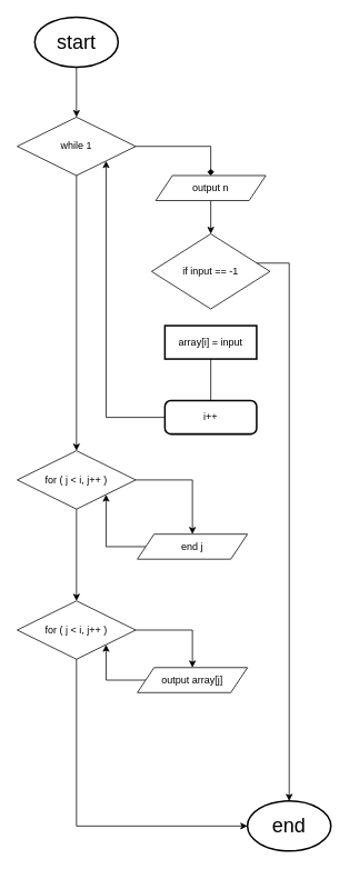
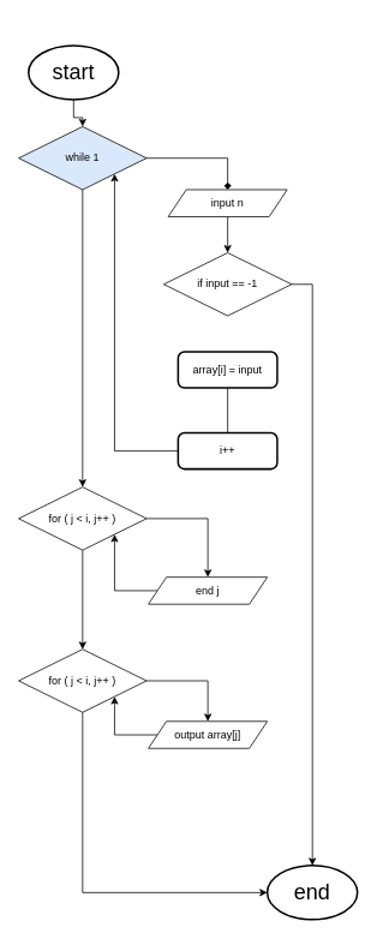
  <mxCell id="0" />
  <mxCell id="1" parent="0" />
  <mxCell id="2" style="edgeStyle=orthogonalEdgeStyle;rounded=0;orthogonalLoop=1;jettySize=auto;html=1;entryX=0.5;entryY=0;entryDx=0;entryDy=0;" edge="1" parent="1" source="3" target="9"><mxGeometry relative="1" as="geometry" /></mxCell>
- <mxCell id="3" value="&lt;font style=&quot;font-size: 24px;&quot;&gt;start&lt;/font&gt;" style="strokeWidth=2;html=1;shape=mxgraph.flowchart.start_1;whiteSpace=wrap;" vertex="1" parent="1"><mxGeometry x="41" y="20" width="100" height="60" as="geometry" /></mxCell>
+ <mxCell id="3" value="&lt;font style=&quot;font-size: 24px;&quot;&gt;start&lt;/font&gt;" style="strokeWidth=2;html=1;shape=mxgraph.flowchart.start_1;whiteSpace=wrap;" vertex="1" parent="1"><mxGeometry x="31" y="50" width="100" height="60" as="geometry" /></mxCell>
  <mxCell id="4" value="&lt;font style=&quot;font-size: 24px;&quot;&gt;end&lt;/font&gt;" style="strokeWidth=2;html=1;shape=mxgraph.flowchart.start_1;whiteSpace=wrap;" vertex="1" parent="1"><mxGeometry x="296" y="960" width="100" height="60" as="geometry" /></mxCell>
  <mxCell id="5" style="edgeStyle=orthogonalEdgeStyle;rounded=0;orthogonalLoop=1;jettySize=auto;html=1;entryX=0.5;entryY=0;entryDx=0;entryDy=0;" edge="1" parent="1" source="6" target="10"><mxGeometry relative="1" as="geometry" /></mxCell>
- <mxCell id="6" value="output n" style="shape=parallelogram;perimeter=parallelogramPerimeter;whiteSpace=wrap;html=1;fixedSize=1;" vertex="1" parent="1"><mxGeometry x="186" y="210" width="132" height="30" as="geometry" /></mxCell>
+ <mxCell id="6" value="input n" style="shape=parallelogram;perimeter=parallelogramPerimeter;whiteSpace=wrap;html=1;fixedSize=1;" vertex="1" parent="1"><mxGeometry x="186" y="210" width="132" height="30" as="geometry" /></mxCell>
  <mxCell id="7" style="edgeStyle=orthogonalEdgeStyle;rounded=0;orthogonalLoop=1;jettySize=auto;html=1;entryX=0.5;entryY=0;entryDx=0;entryDy=0;endArrow=diamond;" edge="1" parent="1" source="9" target="6"><mxGeometry relative="1" as="geometry" /></mxCell>
  <mxCell id="8" style="edgeStyle=orthogonalEdgeStyle;rounded=0;orthogonalLoop=1;jettySize=auto;html=1;entryX=0.5;entryY=0;entryDx=0;entryDy=0;" edge="1" parent="1" source="9" target="18"><mxGeometry relative="1" as="geometry" /></mxCell>
- <mxCell id="9" value="while 1" style="rhombus;whiteSpace=wrap;html=1;" vertex="1" parent="1"><mxGeometry x="20" y="140" width="142" height="70" as="geometry" /></mxCell>
- <mxCell id="10" value="if input == -1" style="rhombus;whiteSpace=wrap;html=1;" vertex="1" parent="1"><mxGeometry x="181" y="280" width="142" height="90" as="geometry" /></mxCell>
+ <mxCell id="9" value="while 1" style="rhombus;whiteSpace=wrap;html=1;fillColor=#dae8fc;" vertex="1" parent="1"><mxGeometry x="20" y="140" width="142" height="70" as="geometry" /></mxCell>
+ <mxCell id="10" value="if input == -1" style="rhombus;whiteSpace=wrap;html=1;" vertex="1" parent="1"><mxGeometry x="181" y="280" width="142" height="70" as="geometry" /></mxCell>
  <mxCell id="11" style="edgeStyle=orthogonalEdgeStyle;rounded=0;orthogonalLoop=1;jettySize=auto;html=1;entryX=0.5;entryY=0;entryDx=0;entryDy=0;endArrow=none;" edge="1" parent="1" source="12" target="14"><mxGeometry relative="1" as="geometry" /></mxCell>
- <mxCell id="12" value="array[i] = input" style="whiteSpace=wrap;html=1;absoluteArcSize=1;arcSize=14;strokeWidth=2;rounded=0;" vertex="1" parent="1"><mxGeometry x="197" y="390" width="110" height="40" as="geometry" /></mxCell>
+ <mxCell id="12" value="array[i] = input" style="rounded=1;whiteSpace=wrap;html=1;absoluteArcSize=1;arcSize=14;strokeWidth=2;" vertex="1" parent="1"><mxGeometry x="197" y="390" width="110" height="40" as="geometry" /></mxCell>
  <mxCell id="13" style="edgeStyle=orthogonalEdgeStyle;rounded=0;orthogonalLoop=1;jettySize=auto;html=1;entryX=1;entryY=1;entryDx=0;entryDy=0;" edge="1" parent="1" source="14" target="9"><mxGeometry relative="1" as="geometry" /></mxCell>
  <mxCell id="14" value="i++" style="rounded=1;whiteSpace=wrap;html=1;absoluteArcSize=1;arcSize=14;strokeWidth=2;" vertex="1" parent="1"><mxGeometry x="197" y="480" width="110" height="40" as="geometry" /></mxCell>
  <mxCell id="15" style="edgeStyle=orthogonalEdgeStyle;rounded=0;orthogonalLoop=1;jettySize=auto;html=1;entryX=0.5;entryY=0;entryDx=0;entryDy=0;entryPerimeter=0;" edge="1" parent="1" source="10" target="4"><mxGeometry relative="1" as="geometry"><Array as="points"><mxPoint x="346" y="315" /></Array></mxGeometry></mxCell>
  <mxCell id="16" style="edgeStyle=orthogonalEdgeStyle;rounded=0;orthogonalLoop=1;jettySize=auto;html=1;entryX=0.5;entryY=0;entryDx=0;entryDy=0;" edge="1" parent="1" source="18" target="20"><mxGeometry relative="1" as="geometry" /></mxCell>
  <mxCell id="17" style="edgeStyle=orthogonalEdgeStyle;rounded=0;orthogonalLoop=1;jettySize=auto;html=1;entryX=0.5;entryY=0;entryDx=0;entryDy=0;" edge="1" parent="1" source="18" target="22"><mxGeometry relative="1" as="geometry" /></mxCell>
  <mxCell id="18" value="for ( j &amp;lt; i, j++ )" style="rhombus;whiteSpace=wrap;html=1;" vertex="1" parent="1"><mxGeometry x="20" y="540" width="142" height="70" as="geometry" /></mxCell>
  <mxCell id="19" style="edgeStyle=orthogonalEdgeStyle;rounded=0;orthogonalLoop=1;jettySize=auto;html=1;entryX=1;entryY=1;entryDx=0;entryDy=0;" edge="1" parent="1" source="20" target="18"><mxGeometry relative="1" as="geometry" /></mxCell>
  <mxCell id="20" value="end j" style="shape=parallelogram;perimeter=parallelogramPerimeter;whiteSpace=wrap;html=1;fixedSize=1;" vertex="1" parent="1"><mxGeometry x="164" y="640" width="132" height="30" as="geometry" /></mxCell>
  <mxCell id="21" style="edgeStyle=orthogonalEdgeStyle;rounded=0;orthogonalLoop=1;jettySize=auto;html=1;entryX=0.5;entryY=0;entryDx=0;entryDy=0;" edge="1" parent="1" source="22" target="24"><mxGeometry relative="1" as="geometry" /></mxCell>
  <mxCell id="22" value="for ( j &amp;lt; i, j++ )" style="rhombus;whiteSpace=wrap;html=1;" vertex="1" parent="1"><mxGeometry x="20" y="720" width="142" height="70" as="geometry" /></mxCell>
  <mxCell id="23" style="edgeStyle=orthogonalEdgeStyle;rounded=0;orthogonalLoop=1;jettySize=auto;html=1;entryX=1;entryY=1;entryDx=0;entryDy=0;" edge="1" parent="1" source="24" target="22"><mxGeometry relative="1" as="geometry" /></mxCell>
  <mxCell id="24" value="output array[j]" style="shape=parallelogram;perimeter=parallelogramPerimeter;whiteSpace=wrap;html=1;fixedSize=1;" vertex="1" parent="1"><mxGeometry x="164" y="800" width="132" height="30" as="geometry" /></mxCell>
  <mxCell id="25" style="edgeStyle=orthogonalEdgeStyle;rounded=0;orthogonalLoop=1;jettySize=auto;html=1;entryX=0;entryY=0.5;entryDx=0;entryDy=0;entryPerimeter=0;" edge="1" parent="1" source="22" target="4"><mxGeometry relative="1" as="geometry"><Array as="points"><mxPoint x="91" y="990" /></Array></mxGeometry></mxCell>
